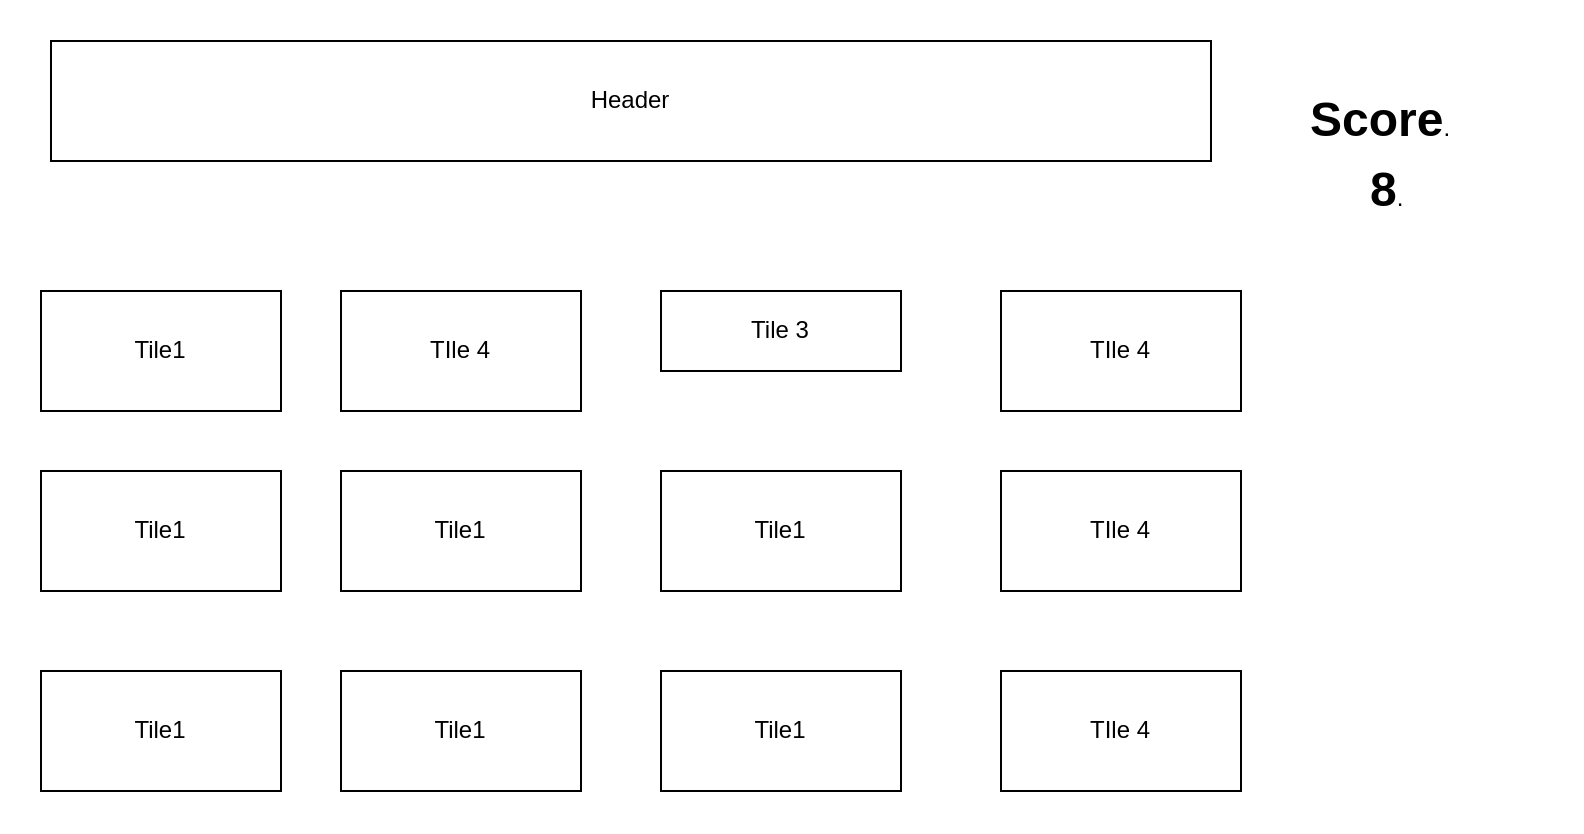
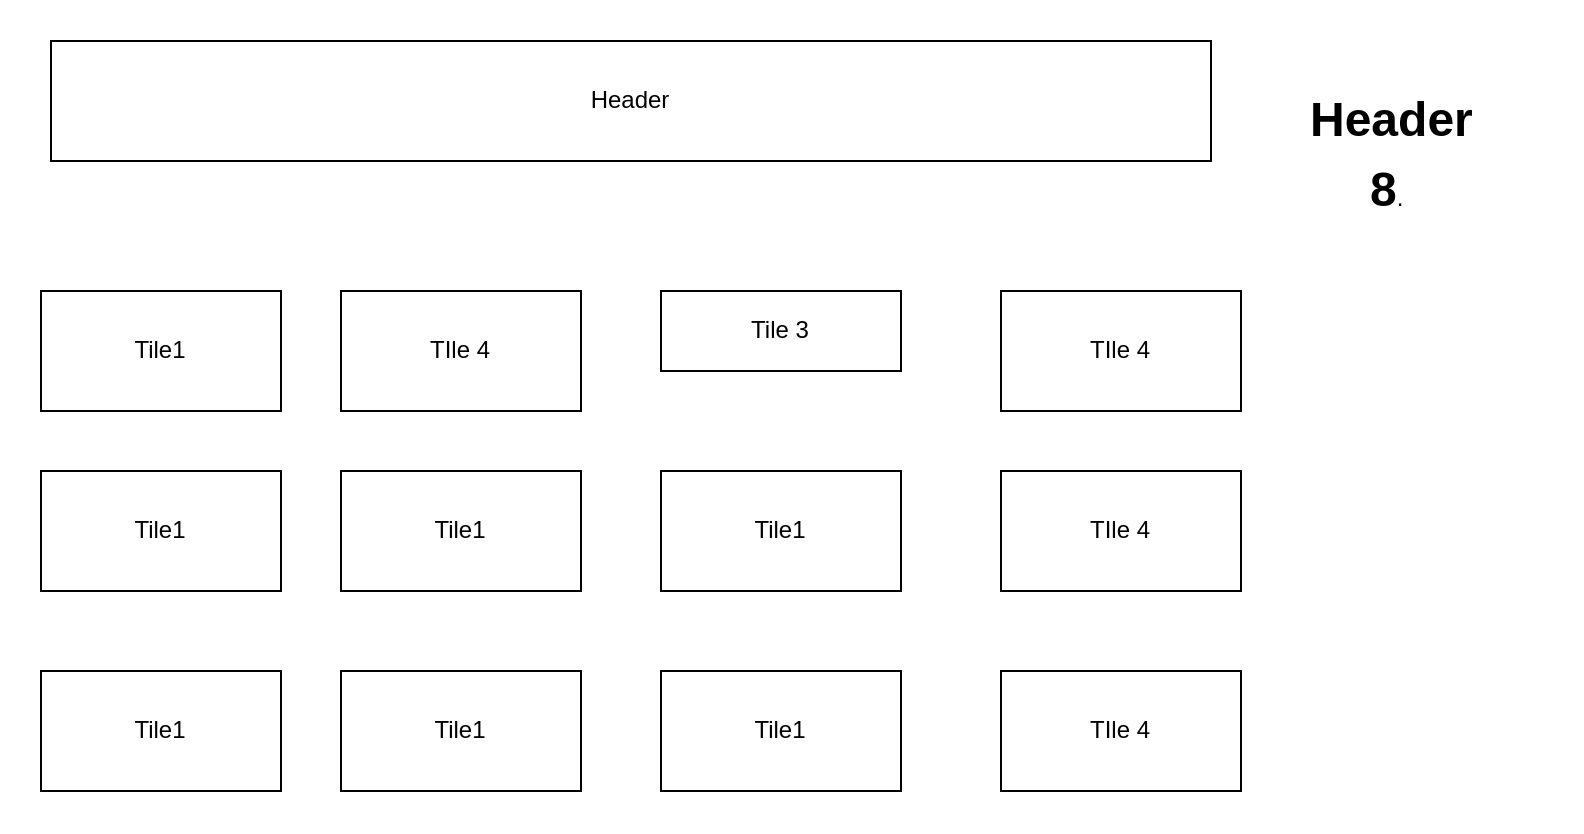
  <mxCell id="0" />
  <mxCell id="1" parent="0" />
  <mxCell id="2" value="Header" style="rounded=0;whiteSpace=wrap;html=1;" vertex="1" parent="1"><mxGeometry x="25" y="20" width="580" height="60" as="geometry" /></mxCell>
  <mxCell id="3" value="Tile1" style="rounded=0;whiteSpace=wrap;html=1;" vertex="1" parent="1"><mxGeometry x="20" y="145" width="120" height="60" as="geometry" /></mxCell>
  <mxCell id="4" value="Tile 3" style="rounded=0;whiteSpace=wrap;html=1;" vertex="1" parent="1"><mxGeometry x="330" y="145" width="120" height="40" as="geometry" /></mxCell>
  <mxCell id="5" value="TIle 4" style="rounded=0;whiteSpace=wrap;html=1;" vertex="1" parent="1"><mxGeometry x="500" y="335" width="120" height="60" as="geometry" /></mxCell>
  <mxCell id="6" value="Tile1" style="rounded=0;whiteSpace=wrap;html=1;" vertex="1" parent="1"><mxGeometry x="330" y="335" width="120" height="60" as="geometry" /></mxCell>
  <mxCell id="7" value="Tile1" style="rounded=0;whiteSpace=wrap;html=1;" vertex="1" parent="1"><mxGeometry x="170" y="335" width="120" height="60" as="geometry" /></mxCell>
  <mxCell id="8" value="Tile1" style="rounded=0;whiteSpace=wrap;html=1;" vertex="1" parent="1"><mxGeometry x="20" y="335" width="120" height="60" as="geometry" /></mxCell>
  <mxCell id="9" value="Tile1" style="rounded=0;whiteSpace=wrap;html=1;" vertex="1" parent="1"><mxGeometry x="330" y="235" width="120" height="60" as="geometry" /></mxCell>
  <mxCell id="10" value="Tile1" style="rounded=0;whiteSpace=wrap;html=1;" vertex="1" parent="1"><mxGeometry x="170" y="235" width="120" height="60" as="geometry" /></mxCell>
  <mxCell id="11" value="Tile1" style="rounded=0;whiteSpace=wrap;html=1;" vertex="1" parent="1"><mxGeometry x="20" y="235" width="120" height="60" as="geometry" /></mxCell>
  <mxCell id="12" value="TIle 4" style="rounded=0;whiteSpace=wrap;html=1;" vertex="1" parent="1"><mxGeometry x="500" y="145" width="120" height="60" as="geometry" /></mxCell>
  <mxCell id="13" value="TIle 4" style="rounded=0;whiteSpace=wrap;html=1;" vertex="1" parent="1"><mxGeometry x="500" y="235" width="120" height="60" as="geometry" /></mxCell>
- <mxCell id="14" value="&lt;h1&gt;&lt;span style=&quot;background-color: initial;&quot;&gt;Score&lt;/span&gt;&lt;span style=&quot;background-color: initial; font-size: 12px; font-weight: normal;&quot;&gt;.&lt;/span&gt;&lt;br&gt;&lt;/h1&gt;" style="text;html=1;strokeColor=none;fillColor=none;spacing=5;spacingTop=-20;whiteSpace=wrap;overflow=hidden;rounded=0;" vertex="1" parent="1"><mxGeometry x="650" y="40" width="90" height="50" as="geometry" /></mxCell>
+ <mxCell id="14" value="&lt;h1&gt;&lt;span style=&quot;background-color: initial;&quot;&gt;Header&lt;/span&gt;&lt;span style=&quot;background-color: initial; font-size: 12px; font-weight: normal;&quot;&gt;.&lt;/span&gt;&lt;br&gt;&lt;/h1&gt;" style="text;html=1;strokeColor=none;fillColor=none;spacing=5;spacingTop=-20;whiteSpace=wrap;overflow=hidden;rounded=0;" vertex="1" parent="1"><mxGeometry x="650" y="40" width="90" height="50" as="geometry" /></mxCell>
  <mxCell id="15" value="TIle 4" style="rounded=0;whiteSpace=wrap;html=1;" vertex="1" parent="1"><mxGeometry x="170" y="145" width="120" height="60" as="geometry" /></mxCell>
  <mxCell id="16" value="&lt;h1&gt;&lt;span style=&quot;background-color: initial;&quot;&gt;8&lt;/span&gt;&lt;span style=&quot;background-color: initial; font-size: 12px; font-weight: normal;&quot;&gt;.&lt;/span&gt;&lt;br&gt;&lt;/h1&gt;" style="text;html=1;strokeColor=none;fillColor=none;spacing=5;spacingTop=-20;whiteSpace=wrap;overflow=hidden;rounded=0;" vertex="1" parent="1"><mxGeometry x="680" y="75" width="90" height="50" as="geometry" /></mxCell>
